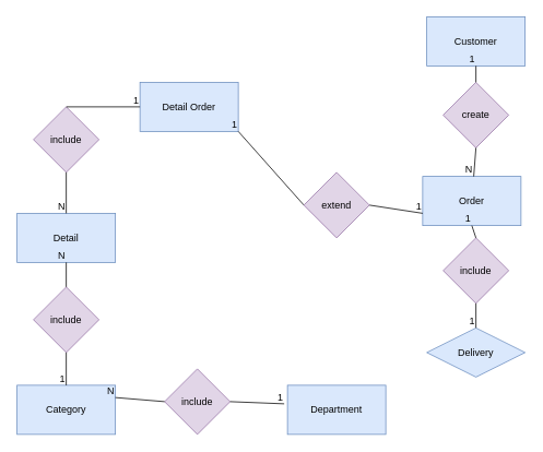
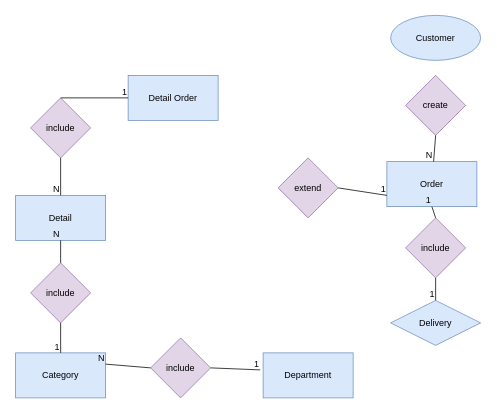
  <mxCell id="0" />
  <mxCell id="1" parent="0" />
  <mxCell id="2" value="Order" style="rounded=0;whiteSpace=wrap;html=1;fillColor=#dae8fc;strokeColor=#6c8ebf;" vertex="1" parent="1"><mxGeometry x="515" y="215" width="120" height="60" as="geometry" /></mxCell>
  <mxCell id="3" value="Detail Order" style="rounded=0;whiteSpace=wrap;html=1;fillColor=#dae8fc;strokeColor=#6c8ebf;" vertex="1" parent="1"><mxGeometry x="170" y="100" width="120" height="60" as="geometry" /></mxCell>
  <mxCell id="4" value="" style="endArrow=none;html=1;rounded=0;entryX=0;entryY=0.75;entryDx=0;entryDy=0;" edge="1" parent="1" target="2"><mxGeometry relative="1" as="geometry"><mxPoint x="450" y="250" as="sourcePoint" /><mxPoint x="450" y="260" as="targetPoint" /></mxGeometry></mxCell>
  <mxCell id="5" value="1" style="resizable=0;html=1;whiteSpace=wrap;align=right;verticalAlign=bottom;" connectable="0" vertex="1" parent="4"><mxGeometry x="1" relative="1" as="geometry" /></mxCell>
- <mxCell id="6" value="" style="endArrow=none;html=1;rounded=0;exitX=0;exitY=0.5;exitDx=0;exitDy=0;entryX=1;entryY=1;entryDx=0;entryDy=0;" edge="1" parent="1" source="26" target="3"><mxGeometry relative="1" as="geometry"><mxPoint x="290" y="260" as="sourcePoint" /><mxPoint x="340" y="270" as="targetPoint" /></mxGeometry></mxCell>
- <mxCell id="7" value="1" style="resizable=0;html=1;whiteSpace=wrap;align=right;verticalAlign=bottom;" connectable="0" vertex="1" parent="6"><mxGeometry x="1" relative="1" as="geometry" /></mxCell>
- <mxCell id="8" value="Customer" style="rounded=0;whiteSpace=wrap;html=1;fillColor=#dae8fc;strokeColor=#6c8ebf;" vertex="1" parent="1"><mxGeometry x="520" y="20" width="120" height="60" as="geometry" /></mxCell>
+ <mxCell id="8" value="Customer" style="ellipse;whiteSpace=wrap;html=1;fillColor=#dae8fc;strokeColor=#6c8ebf;" vertex="1" parent="1"><mxGeometry x="520" y="20" width="120" height="60" as="geometry" /></mxCell>
  <mxCell id="9" value="Detail" style="rounded=0;whiteSpace=wrap;html=1;fillColor=#dae8fc;strokeColor=#6c8ebf;" vertex="1" parent="1"><mxGeometry x="20" y="260" width="120" height="60" as="geometry" /></mxCell>
  <mxCell id="10" value="Delivery" style="rhombus;whiteSpace=wrap;html=1;fillColor=#dae8fc;strokeColor=#6c8ebf;" vertex="1" parent="1"><mxGeometry x="520" y="400" width="120" height="60" as="geometry" /></mxCell>
  <mxCell id="11" value="Category" style="rounded=0;whiteSpace=wrap;html=1;fillColor=#dae8fc;strokeColor=#6c8ebf;" vertex="1" parent="1"><mxGeometry x="20" y="470" width="120" height="60" as="geometry" /></mxCell>
  <mxCell id="12" value="Department" style="rounded=0;whiteSpace=wrap;html=1;fillColor=#dae8fc;strokeColor=#6c8ebf;" vertex="1" parent="1"><mxGeometry x="350" y="470" width="120" height="60" as="geometry" /></mxCell>
  <mxCell id="13" value="include" style="rhombus;whiteSpace=wrap;html=1;fillColor=#e1d5e7;strokeColor=#9673a6;" vertex="1" parent="1"><mxGeometry x="40" y="130" width="80" height="80" as="geometry" /></mxCell>
  <mxCell id="14" value="include" style="rhombus;whiteSpace=wrap;html=1;fillColor=#e1d5e7;strokeColor=#9673a6;" vertex="1" parent="1"><mxGeometry x="40" y="350" width="80" height="80" as="geometry" /></mxCell>
  <mxCell id="15" value="include" style="rhombus;whiteSpace=wrap;html=1;fillColor=#e1d5e7;strokeColor=#9673a6;" vertex="1" parent="1"><mxGeometry x="200" y="450" width="80" height="80" as="geometry" /></mxCell>
  <mxCell id="16" value="include" style="rhombus;whiteSpace=wrap;html=1;fillColor=#e1d5e7;strokeColor=#9673a6;" vertex="1" parent="1"><mxGeometry x="540" y="290" width="80" height="80" as="geometry" /></mxCell>
  <mxCell id="17" value="create" style="rhombus;whiteSpace=wrap;html=1;fillColor=#e1d5e7;strokeColor=#9673a6;" vertex="1" parent="1"><mxGeometry x="540" y="100" width="80" height="80" as="geometry" /></mxCell>
  <mxCell id="18" value="" style="endArrow=none;html=1;rounded=0;" edge="1" parent="1" target="2"><mxGeometry relative="1" as="geometry"><mxPoint x="580" y="180" as="sourcePoint" /><mxPoint x="390" y="260" as="targetPoint" /></mxGeometry></mxCell>
  <mxCell id="19" value="N" style="resizable=0;html=1;whiteSpace=wrap;align=right;verticalAlign=bottom;" connectable="0" vertex="1" parent="18"><mxGeometry x="1" relative="1" as="geometry" /></mxCell>
  <mxCell id="20" value="" style="endArrow=none;html=1;rounded=0;" edge="1" parent="1" source="26"><mxGeometry relative="1" as="geometry"><mxPoint x="230" y="260" as="sourcePoint" /><mxPoint x="390" y="260" as="targetPoint" /></mxGeometry></mxCell>
  <mxCell id="21" value="1" style="resizable=0;html=1;whiteSpace=wrap;align=right;verticalAlign=bottom;" connectable="0" vertex="1" parent="20"><mxGeometry x="1" relative="1" as="geometry" /></mxCell>
- <mxCell id="22" value="" style="endArrow=none;html=1;rounded=0;entryX=0.5;entryY=1;entryDx=0;entryDy=0;" edge="1" parent="1" source="17" target="8"><mxGeometry relative="1" as="geometry"><mxPoint x="190" y="260" as="sourcePoint" /><mxPoint x="350" y="260" as="targetPoint" /></mxGeometry></mxCell>
- <mxCell id="23" value="1" style="resizable=0;html=1;whiteSpace=wrap;align=right;verticalAlign=bottom;" connectable="0" vertex="1" parent="22"><mxGeometry x="1" relative="1" as="geometry" /></mxCell>
  <mxCell id="24" value="" style="endArrow=none;html=1;rounded=0;" edge="1" parent="1" source="26"><mxGeometry relative="1" as="geometry"><mxPoint x="230" y="260" as="sourcePoint" /><mxPoint x="390" y="260" as="targetPoint" /></mxGeometry></mxCell>
  <mxCell id="25" value="1" style="resizable=0;html=1;whiteSpace=wrap;align=right;verticalAlign=bottom;" connectable="0" vertex="1" parent="24"><mxGeometry x="1" relative="1" as="geometry" /></mxCell>
  <mxCell id="26" value="extend" style="rhombus;whiteSpace=wrap;html=1;fillColor=#e1d5e7;strokeColor=#9673a6;" vertex="1" parent="1"><mxGeometry x="370" y="210" width="80" height="80" as="geometry" /></mxCell>
  <mxCell id="27" value="" style="endArrow=none;html=1;rounded=0;exitX=0.5;exitY=0;exitDx=0;exitDy=0;entryX=0;entryY=0.5;entryDx=0;entryDy=0;" edge="1" parent="1" source="13" target="3"><mxGeometry relative="1" as="geometry"><mxPoint x="230" y="260" as="sourcePoint" /><mxPoint x="390" y="260" as="targetPoint" /></mxGeometry></mxCell>
  <mxCell id="28" value="1" style="resizable=0;html=1;whiteSpace=wrap;align=right;verticalAlign=bottom;" connectable="0" vertex="1" parent="27"><mxGeometry x="1" relative="1" as="geometry" /></mxCell>
  <mxCell id="29" value="" style="endArrow=none;html=1;rounded=0;exitX=0.5;exitY=1;exitDx=0;exitDy=0;entryX=0.5;entryY=0;entryDx=0;entryDy=0;" edge="1" parent="1" source="13" target="9"><mxGeometry relative="1" as="geometry"><mxPoint x="230" y="260" as="sourcePoint" /><mxPoint x="390" y="260" as="targetPoint" /></mxGeometry></mxCell>
  <mxCell id="30" value="N" style="resizable=0;html=1;whiteSpace=wrap;align=right;verticalAlign=bottom;" connectable="0" vertex="1" parent="29"><mxGeometry x="1" relative="1" as="geometry" /></mxCell>
  <mxCell id="31" value="" style="endArrow=none;html=1;rounded=0;exitX=0;exitY=0.5;exitDx=0;exitDy=0;entryX=1;entryY=0.25;entryDx=0;entryDy=0;" edge="1" parent="1" source="15" target="11"><mxGeometry relative="1" as="geometry"><mxPoint x="230" y="480" as="sourcePoint" /><mxPoint x="390" y="480" as="targetPoint" /></mxGeometry></mxCell>
  <mxCell id="32" value="N" style="resizable=0;html=1;whiteSpace=wrap;align=right;verticalAlign=bottom;" connectable="0" vertex="1" parent="31"><mxGeometry x="1" relative="1" as="geometry" /></mxCell>
  <mxCell id="33" value="" style="endArrow=none;html=1;rounded=0;entryX=-0.033;entryY=0.378;entryDx=0;entryDy=0;entryPerimeter=0;" edge="1" parent="1" target="12"><mxGeometry relative="1" as="geometry"><mxPoint x="280" y="490" as="sourcePoint" /><mxPoint x="390" y="480" as="targetPoint" /></mxGeometry></mxCell>
  <mxCell id="34" value="1" style="resizable=0;html=1;whiteSpace=wrap;align=right;verticalAlign=bottom;" connectable="0" vertex="1" parent="33"><mxGeometry x="1" relative="1" as="geometry" /></mxCell>
  <mxCell id="35" value="" style="endArrow=none;html=1;rounded=0;entryX=0.5;entryY=0;entryDx=0;entryDy=0;exitX=0.5;exitY=1;exitDx=0;exitDy=0;" edge="1" parent="1" source="14" target="11"><mxGeometry relative="1" as="geometry"><mxPoint x="230" y="340" as="sourcePoint" /><mxPoint x="390" y="340" as="targetPoint" /></mxGeometry></mxCell>
  <mxCell id="36" value="1" style="resizable=0;html=1;whiteSpace=wrap;align=right;verticalAlign=bottom;" connectable="0" vertex="1" parent="35"><mxGeometry x="1" relative="1" as="geometry" /></mxCell>
  <mxCell id="37" value="" style="endArrow=none;html=1;rounded=0;entryX=0.5;entryY=1;entryDx=0;entryDy=0;exitX=0.5;exitY=0;exitDx=0;exitDy=0;" edge="1" parent="1" source="14" target="9"><mxGeometry relative="1" as="geometry"><mxPoint x="230" y="340" as="sourcePoint" /><mxPoint x="390" y="340" as="targetPoint" /></mxGeometry></mxCell>
  <mxCell id="38" value="N" style="resizable=0;html=1;whiteSpace=wrap;align=right;verticalAlign=bottom;" connectable="0" vertex="1" parent="37"><mxGeometry x="1" relative="1" as="geometry" /></mxCell>
  <mxCell id="39" value="" style="endArrow=none;html=1;rounded=0;entryX=0.5;entryY=1;entryDx=0;entryDy=0;exitX=0.5;exitY=0;exitDx=0;exitDy=0;" edge="1" parent="1" source="16" target="2"><mxGeometry relative="1" as="geometry"><mxPoint x="230" y="340" as="sourcePoint" /><mxPoint x="390" y="340" as="targetPoint" /></mxGeometry></mxCell>
  <mxCell id="40" value="1" style="resizable=0;html=1;whiteSpace=wrap;align=right;verticalAlign=bottom;" connectable="0" vertex="1" parent="39"><mxGeometry x="1" relative="1" as="geometry" /></mxCell>
  <mxCell id="41" value="" style="endArrow=none;html=1;rounded=0;entryX=0.5;entryY=0;entryDx=0;entryDy=0;exitX=0.5;exitY=1;exitDx=0;exitDy=0;" edge="1" parent="1" source="16" target="10"><mxGeometry relative="1" as="geometry"><mxPoint x="230" y="340" as="sourcePoint" /><mxPoint x="390" y="340" as="targetPoint" /></mxGeometry></mxCell>
  <mxCell id="42" value="1" style="resizable=0;html=1;whiteSpace=wrap;align=right;verticalAlign=bottom;" connectable="0" vertex="1" parent="41"><mxGeometry x="1" relative="1" as="geometry" /></mxCell>
